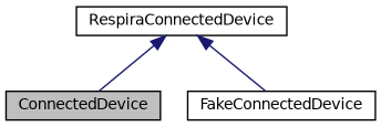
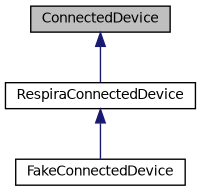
  digraph {
    node [color=black fillcolor=white fontname=Helvetica fontsize=10 shape=record style=filled]
    edge [color=midnightblue dir=back fontname=Helvetica fontsize=10 labelfontname=Helvetica labelfontsize=10 style=solid]
    n1 [fillcolor=grey75 fontcolor=black height=0.2 label=ConnectedDevice width=0.4]
    n2 [height=0.2 label=RespiraConnectedDevice width=0.4]
    n3 [height=0.2 label=FakeConnectedDevice width=0.4]
-   n2 -> n1
+   n1 -> n2
    n2 -> n3
  }
